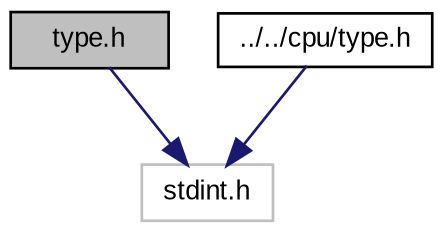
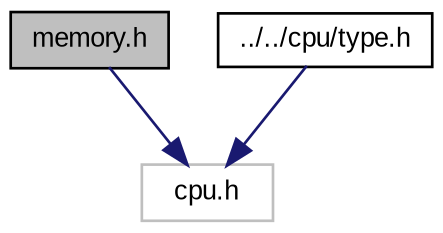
  digraph {
    fontname="Liberation Sans"
    node [color=black fillcolor=white fontname="Liberation Sans" fontsize=10 shape=record style=filled]
    edge [color=midnightblue fontname="Liberation Sans" fontsize=10 labelfontname=Helvetica labelfontsize=10 style=solid]
-   n1 [fillcolor=grey75 fontcolor=black height=0.2 label="type.h" width=0.4]
-   n2 [color=grey75 height=0.2 label="stdint.h" width=0.4]
+   n1 [fillcolor=grey75 fontcolor=black height=0.2 label="memory.h" width=0.4]
+   n2 [color=grey75 height=0.2 label="cpu.h" width=0.4]
    n3 [height=0.2 label="../../cpu/type.h" width=0.4]
    n1 -> n2
    n3 -> n2
  }
